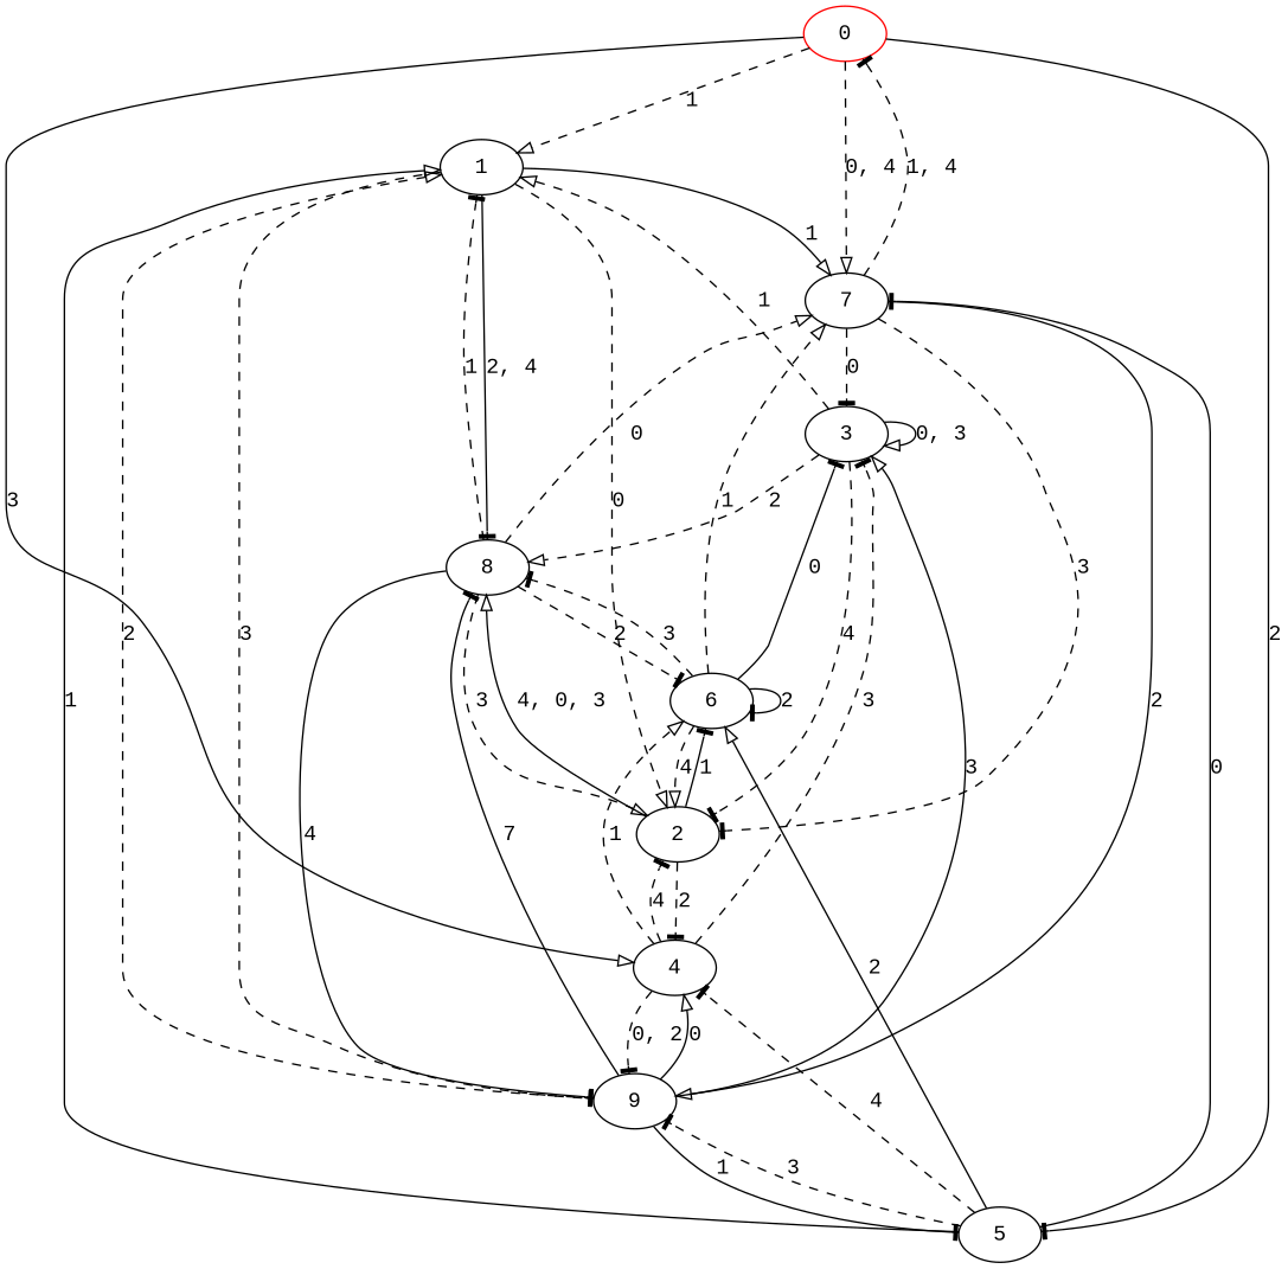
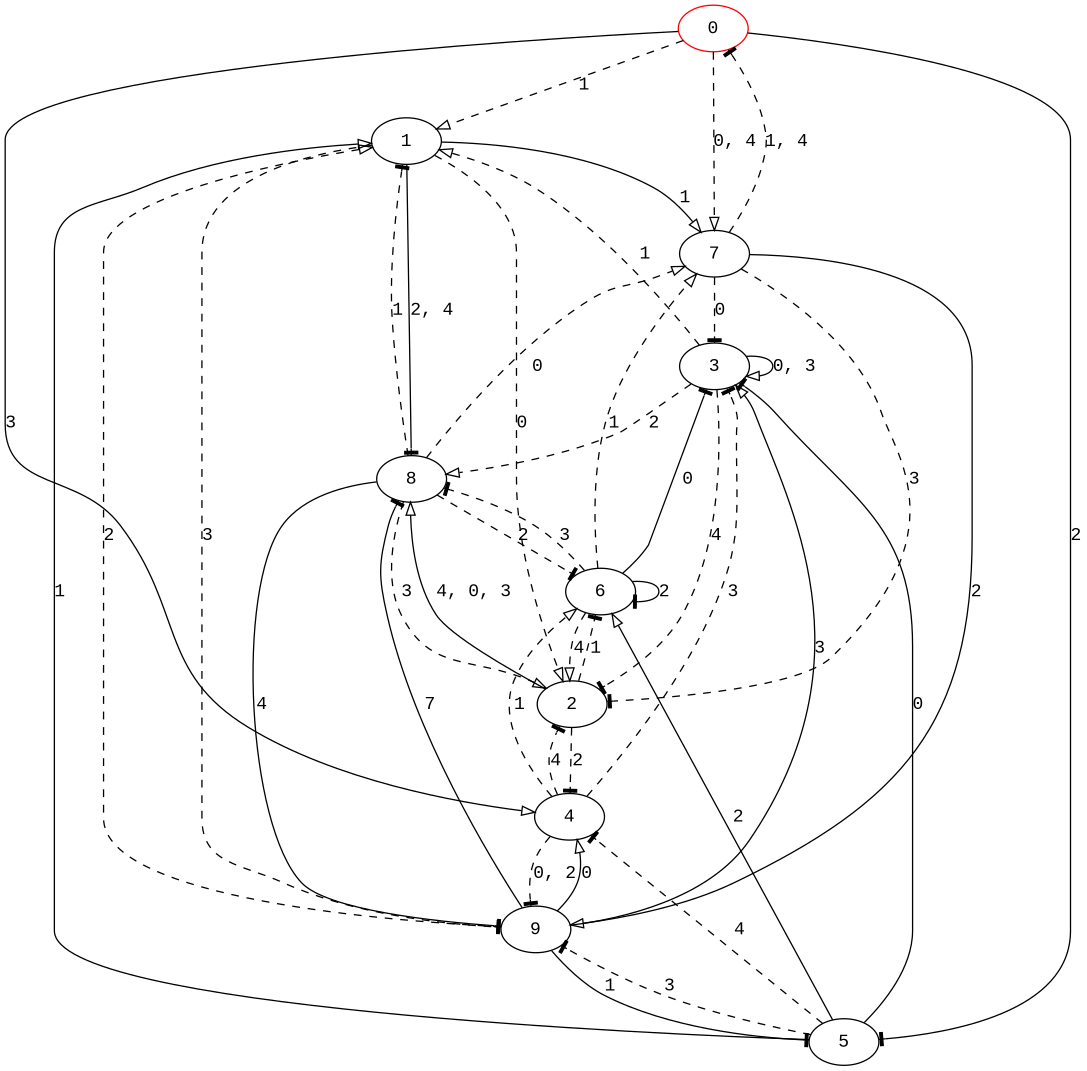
  digraph {
    fontname="Liberation Mono"
    node [fontname="Liberation Mono"]
    edge [arrowhead=tee fontname="Liberation Mono" style=dashed]
    n1 [color=red label=0]
    n2 [label=1]
    n3 [label=4]
    n4 [label=5]
    n5 [label=7]
    n6 [label=2]
    n7 [label=8]
    n8 [label=9]
    n9 [label=6]
    n10 [label=3]
    n1 -> n2 [arrowhead=onormal label=1]
    n1 -> n3 [arrowhead=onormal label=3 style=solid]
    n1 -> n4 [label=2 style=solid]
    n1 -> n5 [arrowhead=onormal label="0, 4"]
    n2 -> n5 [arrowhead=onormal label=1 style=solid]
    n2 -> n6 [arrowhead=onormal label=0]
    n2 -> n7 [label="2, 4" style=solid]
    n2 -> n8 [label=3]
    n3 -> n6 [label=4]
    n3 -> n8 [label="0, 2"]
    n3 -> n9 [arrowhead=onormal label=1]
    n3 -> n10 [label=3]
    n4 -> n2 [arrowhead=onormal label=1 style=solid]
    n4 -> n3 [label=4]
-   n4 -> n5 [label=0 style=solid]
+   n4 -> n10 [label=0 style=solid]
    n4 -> n8 [label=3]
    n4 -> n9 [arrowhead=onormal label=2 style=solid]
    n5 -> n1 [label="1, 4"]
    n5 -> n6 [label=3]
    n5 -> n8 [arrowhead=onormal label=2 style=solid]
    n5 -> n10 [label=0]
    n6 -> n3 [label=2]
    n6 -> n7 [arrowhead=onormal label="4, 0, 3" style=solid]
-   n6 -> n9 [label=1 style=solid]
+   n6 -> n9 [label=1]
    n7 -> n2 [label=1]
    n7 -> n5 [arrowhead=onormal label=0]
    n7 -> n6 [arrowhead=onormal label=3]
    n7 -> n8 [label=4 style=solid]
    n7 -> n9 [label=2]
    n8 -> n2 [arrowhead=onormal label=2]
    n8 -> n3 [arrowhead=onormal label=0 style=solid]
    n8 -> n4 [label=1 style=solid]
    n8 -> n7 [label=7 style=solid]
    n8 -> n10 [arrowhead=onormal label=3 style=solid]
    n9 -> n5 [arrowhead=onormal label=1]
    n9 -> n6 [arrowhead=onormal label=4]
    n9 -> n7 [label=3]
    n9 -> n9 [label=2 style=solid]
    n9 -> n10 [label=0 style=solid]
    n10 -> n2 [arrowhead=onormal label=1]
    n10 -> n6 [label=4]
    n10 -> n7 [arrowhead=onormal label=2]
    n10 -> n10 [arrowhead=onormal label="0, 3" style=solid]
  }
